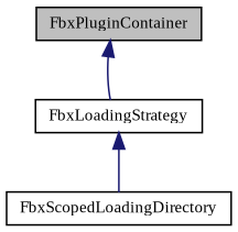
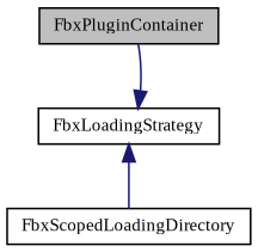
  digraph {
    fontname="Liberation Serif"
    node [color=black fillcolor=white fontname="Liberation Serif" fontsize=10 shape=record style=filled]
    edge [color=midnightblue dir=back fontname="Liberation Serif" fontsize=10 labelfontname=Helvetica labelfontsize=10 style=solid]
    n1 [fillcolor=grey75 fontcolor=black height=0.2 label=FbxPluginContainer width=0.4]
    n2 [height=0.2 label=FbxLoadingStrategy width=0.4]
    n3 [height=0.2 label=FbxScopedLoadingDirectory width=0.4]
-   n1 -> n2
+   n2 -> n1
    n2 -> n3
  }
